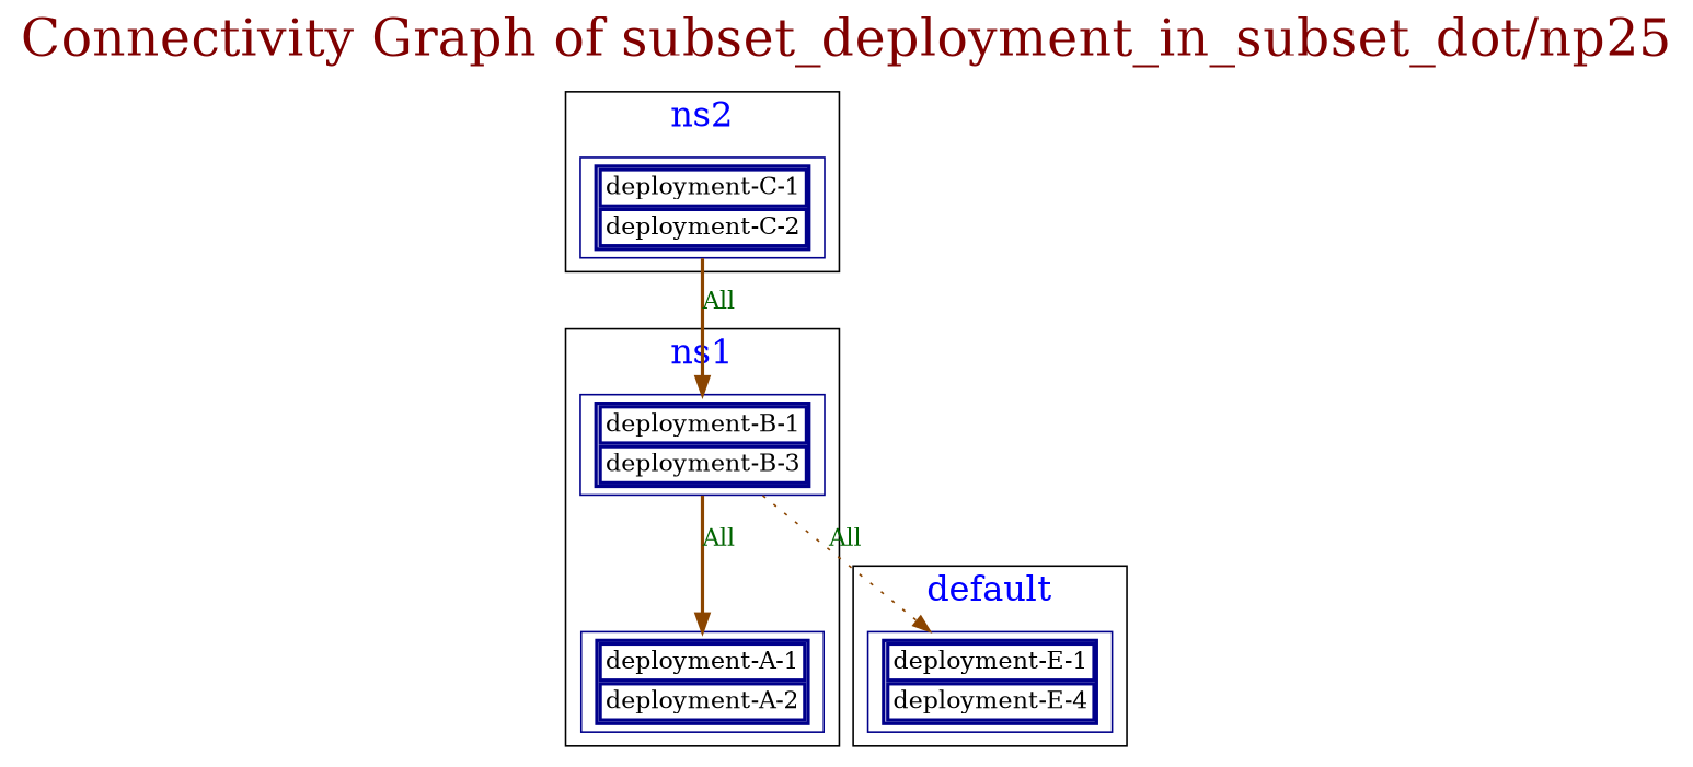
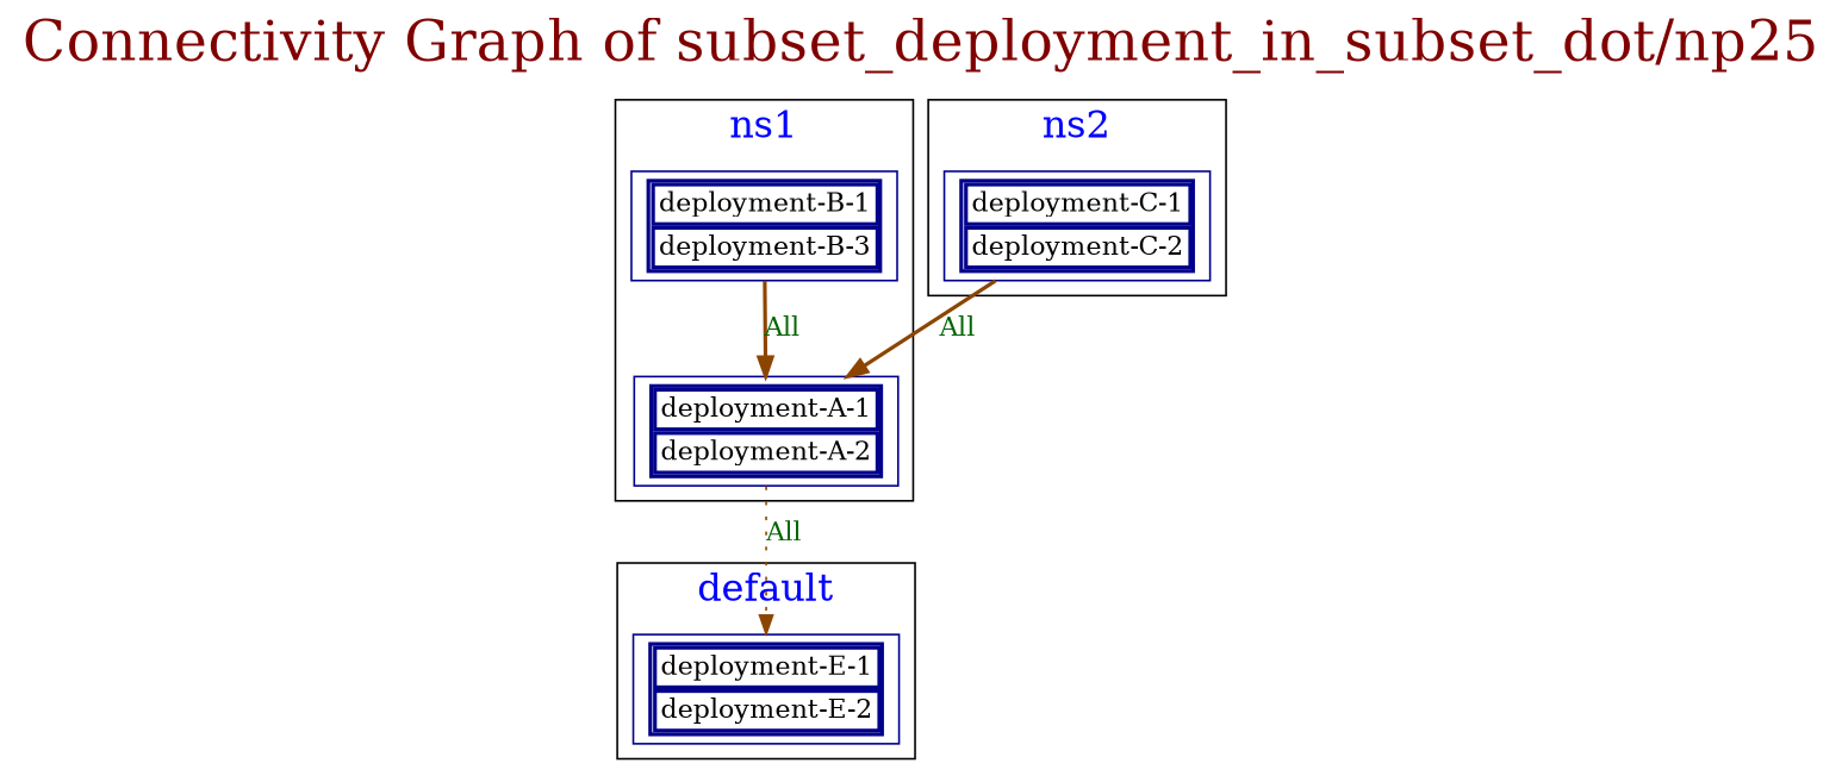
  digraph {
    fontcolor=webmaroon
    fontsize=30
    label="Connectivity Graph of subset_deployment_in_subset_dot/np25"
    labelloc=t
    node [color=darkblue shape=box]
    edge [arrowhead=normal arrowtail=none color=darkorange4 dir=both fontcolor=darkgreen style=bold]
-   n1 [label=<<table border="2" cellspacing="0"><tr><td>deployment-E-1</td></tr><tr><td>deployment-E-4</td></tr></table>>]
+   n1 [label=<<table border="2" cellspacing="0"><tr><td>deployment-E-1</td></tr><tr><td>deployment-E-2</td></tr></table>>]
    n2 [label=<<table border="2" cellspacing="0"><tr><td>deployment-A-1</td></tr><tr><td>deployment-A-2</td></tr></table>>]
    n3 [label=<<table border="2" cellspacing="0"><tr><td>deployment-B-1</td></tr><tr><td>deployment-B-3</td></tr></table>>]
    n4 [label=<<table border="2" cellspacing="0"><tr><td>deployment-C-1</td></tr><tr><td>deployment-C-2</td></tr></table>>]
    subgraph cluster_1 {
      fontcolor=blue
      fontsize=20
      label=default
      n1
    }
    subgraph cluster_2 {
      fontcolor=blue
      fontsize=20
      label=ns1
      n2
      n3
    }
    subgraph cluster_3 {
      fontcolor=blue
      fontsize=20
      label=ns2
      n4
    }
-   n3 -> n1 [label=All style=dotted]
+   n2 -> n1 [label=All style=dotted]
    n3 -> n2 [label=All]
-   n4 -> n3 [label=All]
+   n4 -> n2 [label=All]
  }
